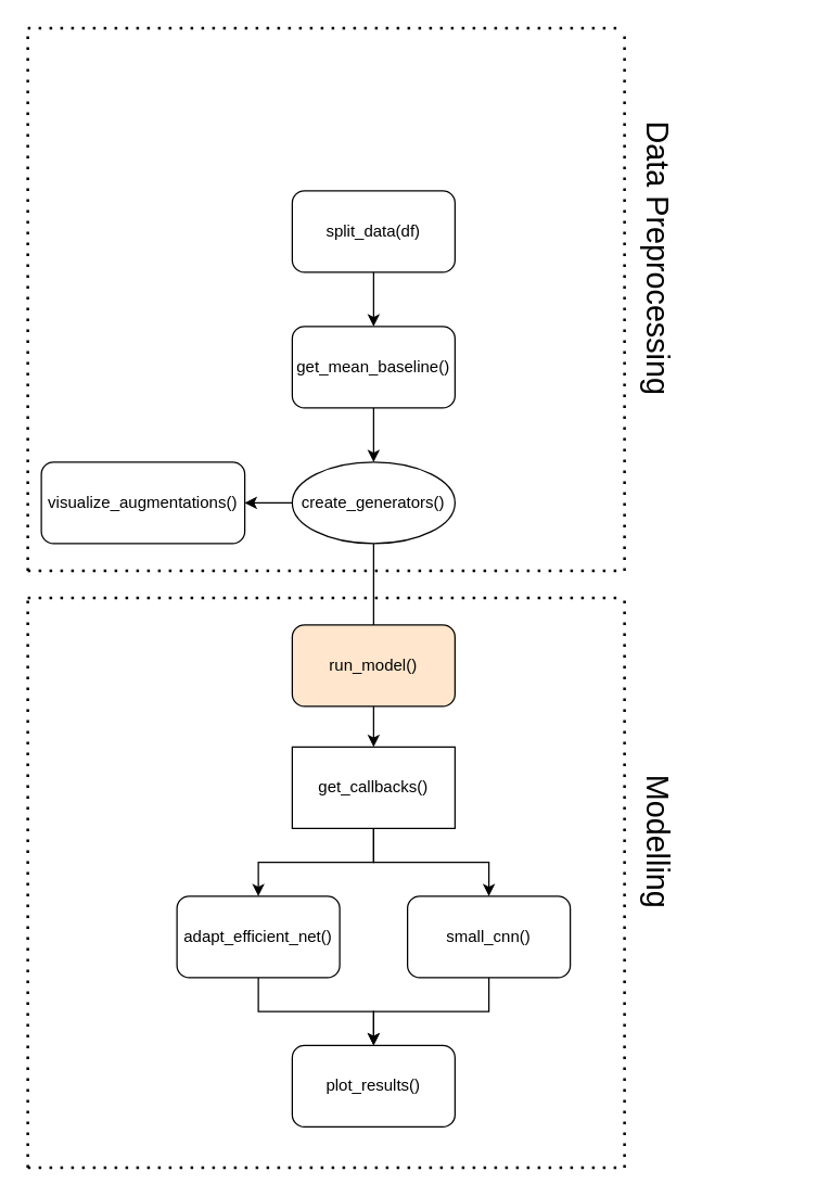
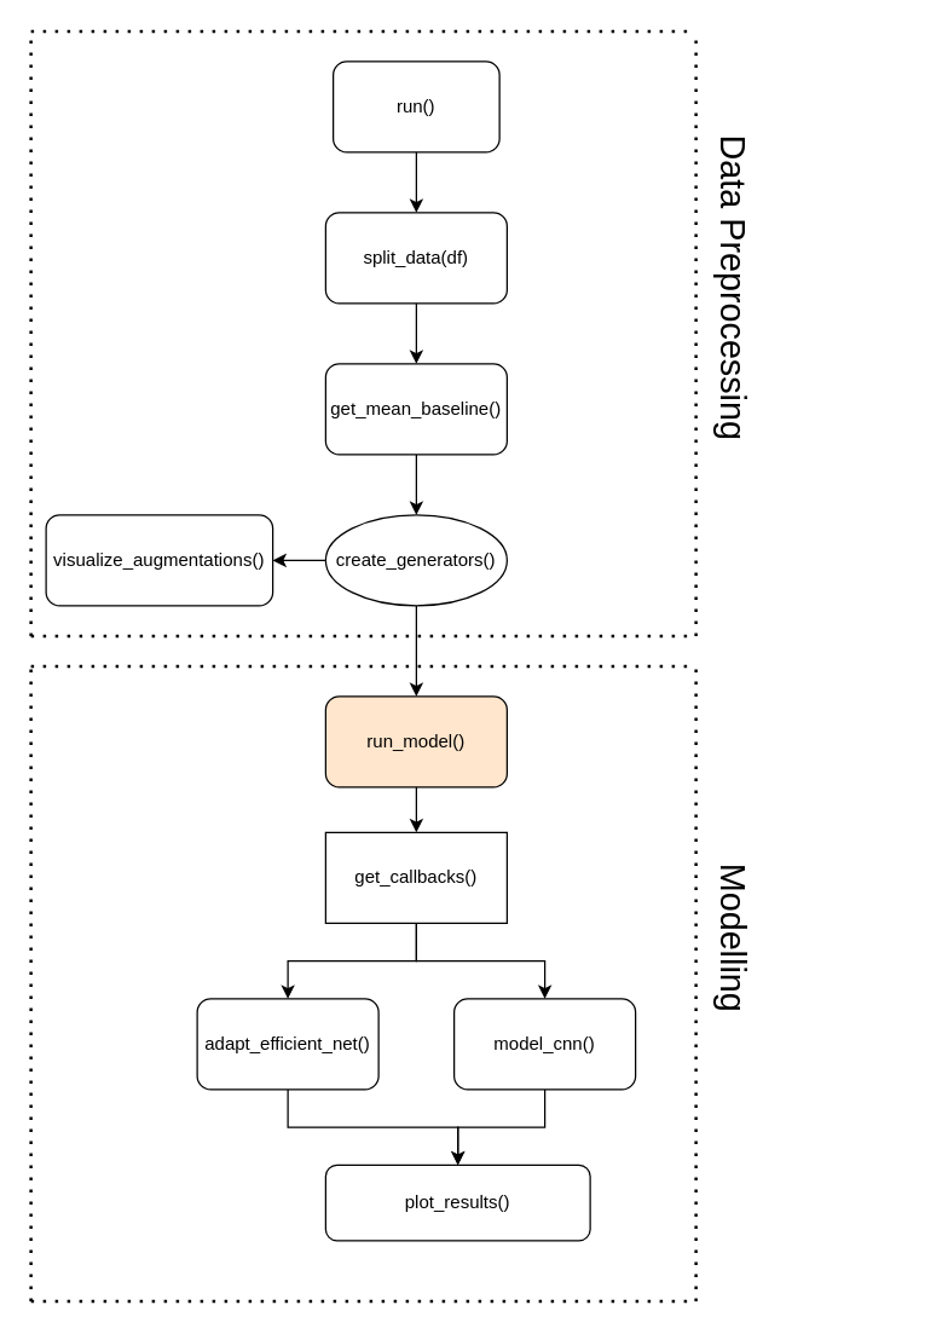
  <mxCell id="0" />
  <mxCell id="1" parent="0" />
+ <mxCell id="2" style="edgeStyle=orthogonalEdgeStyle;rounded=0;orthogonalLoop=1;jettySize=auto;html=1;fontSize=23;" edge="1" parent="1" source="3" target="5"><mxGeometry relative="1" as="geometry" /></mxCell>
+ <mxCell id="3" value="run()" style="rounded=1;whiteSpace=wrap;html=1;" vertex="1" parent="1"><mxGeometry x="220" y="40" width="110" height="60" as="geometry" /></mxCell>
  <mxCell id="4" style="edgeStyle=orthogonalEdgeStyle;rounded=0;orthogonalLoop=1;jettySize=auto;html=1;fontSize=23;" edge="1" parent="1" source="5" target="7"><mxGeometry relative="1" as="geometry" /></mxCell>
  <mxCell id="5" value="split_data(df)" style="rounded=1;whiteSpace=wrap;html=1;" vertex="1" parent="1"><mxGeometry x="215" y="140" width="120" height="60" as="geometry" /></mxCell>
  <mxCell id="6" style="edgeStyle=orthogonalEdgeStyle;rounded=0;orthogonalLoop=1;jettySize=auto;html=1;fontSize=23;" edge="1" parent="1" source="7" target="10"><mxGeometry relative="1" as="geometry" /></mxCell>
  <mxCell id="7" value="get_mean_baseline()" style="rounded=1;whiteSpace=wrap;html=1;" vertex="1" parent="1"><mxGeometry x="215" y="240" width="120" height="60" as="geometry" /></mxCell>
  <mxCell id="8" style="edgeStyle=orthogonalEdgeStyle;rounded=0;orthogonalLoop=1;jettySize=auto;html=1;fontSize=23;" edge="1" parent="1" source="10" target="11"><mxGeometry relative="1" as="geometry" /></mxCell>
- <mxCell id="9" style="edgeStyle=orthogonalEdgeStyle;rounded=0;orthogonalLoop=1;jettySize=auto;html=1;fontSize=23;endArrow=none;" edge="1" parent="1" source="10" target="13"><mxGeometry relative="1" as="geometry" /></mxCell>
+ <mxCell id="9" style="edgeStyle=orthogonalEdgeStyle;rounded=0;orthogonalLoop=1;jettySize=auto;html=1;fontSize=23;" edge="1" parent="1" source="10" target="13"><mxGeometry relative="1" as="geometry" /></mxCell>
  <mxCell id="10" value="create_generators()" style="ellipse;whiteSpace=wrap;html=1;" vertex="1" parent="1"><mxGeometry x="215" y="340" width="120" height="60" as="geometry" /></mxCell>
  <mxCell id="11" value="visualize_augmentations()" style="rounded=1;whiteSpace=wrap;html=1;" vertex="1" parent="1"><mxGeometry x="30" y="340" width="150" height="60" as="geometry" /></mxCell>
  <mxCell id="12" style="edgeStyle=orthogonalEdgeStyle;rounded=0;orthogonalLoop=1;jettySize=auto;html=1;fontSize=23;" edge="1" parent="1" source="13" target="19"><mxGeometry relative="1" as="geometry" /></mxCell>
  <mxCell id="13" value="run_model()" style="rounded=1;whiteSpace=wrap;html=1;fillColor=#ffe6cc;" vertex="1" parent="1"><mxGeometry x="215" y="460" width="120" height="60" as="geometry" /></mxCell>
- <mxCell id="14" value="plot_results()" style="rounded=1;whiteSpace=wrap;html=1;" vertex="1" parent="1"><mxGeometry x="215" y="770" width="120" height="60" as="geometry" /></mxCell>
+ <mxCell id="14" value="plot_results()" style="rounded=1;whiteSpace=wrap;html=1;" vertex="1" parent="1"><mxGeometry x="215" y="770" width="175" height="50" as="geometry" /></mxCell>
  <mxCell id="15" style="edgeStyle=orthogonalEdgeStyle;rounded=0;orthogonalLoop=1;jettySize=auto;html=1;fontSize=23;" edge="1" parent="1" source="16" target="14"><mxGeometry relative="1" as="geometry" /></mxCell>
  <mxCell id="16" value="adapt_efficient_net()" style="rounded=1;whiteSpace=wrap;html=1;" vertex="1" parent="1"><mxGeometry x="130" y="660" width="120" height="60" as="geometry" /></mxCell>
  <mxCell id="17" style="edgeStyle=orthogonalEdgeStyle;rounded=0;orthogonalLoop=1;jettySize=auto;html=1;fontSize=23;" edge="1" parent="1" source="19" target="16"><mxGeometry relative="1" as="geometry" /></mxCell>
  <mxCell id="18" style="edgeStyle=orthogonalEdgeStyle;rounded=0;orthogonalLoop=1;jettySize=auto;html=1;fontSize=23;" edge="1" parent="1" source="19" target="21"><mxGeometry relative="1" as="geometry" /></mxCell>
  <mxCell id="19" value="get_callbacks()" style="whiteSpace=wrap;html=1;rounded=0;" vertex="1" parent="1"><mxGeometry x="215" y="550" width="120" height="60" as="geometry" /></mxCell>
  <mxCell id="20" style="edgeStyle=orthogonalEdgeStyle;rounded=0;orthogonalLoop=1;jettySize=auto;html=1;fontSize=23;" edge="1" parent="1" source="21" target="14"><mxGeometry relative="1" as="geometry" /></mxCell>
- <mxCell id="21" value="&lt;span style=&quot;font-weight: normal&quot;&gt;small_cnn()&lt;/span&gt;" style="rounded=1;whiteSpace=wrap;html=1;fontStyle=1" vertex="1" parent="1"><mxGeometry x="300" y="660" width="120" height="60" as="geometry" /></mxCell>
+ <mxCell id="21" value="&lt;span style=&quot;font-weight: normal&quot;&gt;model_cnn()&lt;/span&gt;" style="rounded=1;whiteSpace=wrap;html=1;fontStyle=1" vertex="1" parent="1"><mxGeometry x="300" y="660" width="120" height="60" as="geometry" /></mxCell>
  <mxCell id="22" value="" style="endArrow=none;dashed=1;html=1;dashPattern=1 3;strokeWidth=2;" edge="1" parent="1"><mxGeometry width="50" height="50" relative="1" as="geometry"><mxPoint x="460" y="420" as="sourcePoint" /><mxPoint x="460" y="20" as="targetPoint" /></mxGeometry></mxCell>
  <mxCell id="23" value="" style="endArrow=none;dashed=1;html=1;dashPattern=1 3;strokeWidth=2;" edge="1" parent="1"><mxGeometry width="50" height="50" relative="1" as="geometry"><mxPoint x="20" y="20" as="sourcePoint" /><mxPoint x="460" y="20" as="targetPoint" /></mxGeometry></mxCell>
  <mxCell id="24" value="" style="endArrow=none;dashed=1;html=1;dashPattern=1 3;strokeWidth=2;" edge="1" parent="1"><mxGeometry width="50" height="50" relative="1" as="geometry"><mxPoint x="20" y="420" as="sourcePoint" /><mxPoint x="460" y="420" as="targetPoint" /></mxGeometry></mxCell>
  <mxCell id="25" value="" style="endArrow=none;dashed=1;html=1;dashPattern=1 3;strokeWidth=2;" edge="1" parent="1"><mxGeometry width="50" height="50" relative="1" as="geometry"><mxPoint x="20" y="420" as="sourcePoint" /><mxPoint x="20" y="20" as="targetPoint" /></mxGeometry></mxCell>
  <mxCell id="26" value="" style="endArrow=none;dashed=1;html=1;dashPattern=1 3;strokeWidth=2;" edge="1" parent="1"><mxGeometry width="50" height="50" relative="1" as="geometry"><mxPoint x="460" y="860" as="sourcePoint" /><mxPoint x="460" y="440" as="targetPoint" /></mxGeometry></mxCell>
  <mxCell id="27" value="" style="endArrow=none;dashed=1;html=1;dashPattern=1 3;strokeWidth=2;" edge="1" parent="1"><mxGeometry width="50" height="50" relative="1" as="geometry"><mxPoint x="20" y="860" as="sourcePoint" /><mxPoint x="20" y="440" as="targetPoint" /></mxGeometry></mxCell>
  <mxCell id="28" value="" style="endArrow=none;dashed=1;html=1;dashPattern=1 3;strokeWidth=2;" edge="1" parent="1"><mxGeometry width="50" height="50" relative="1" as="geometry"><mxPoint x="20" y="440" as="sourcePoint" /><mxPoint x="460" y="440" as="targetPoint" /></mxGeometry></mxCell>
  <mxCell id="29" value="" style="endArrow=none;dashed=1;html=1;dashPattern=1 3;strokeWidth=2;" edge="1" parent="1"><mxGeometry width="50" height="50" relative="1" as="geometry"><mxPoint x="20" y="860" as="sourcePoint" /><mxPoint x="460" y="860" as="targetPoint" /></mxGeometry></mxCell>
  <mxCell id="30" value="Data Preprocessing" style="text;html=1;strokeColor=none;fillColor=none;align=center;verticalAlign=middle;whiteSpace=wrap;rounded=0;rotation=90;fontSize=23;" vertex="1" parent="1"><mxGeometry x="380" y="180" width="210" height="20" as="geometry" /></mxCell>
  <mxCell id="31" value="Modelling" style="text;html=1;strokeColor=none;fillColor=none;align=center;verticalAlign=middle;whiteSpace=wrap;rounded=0;rotation=90;fontSize=23;" vertex="1" parent="1"><mxGeometry x="380" y="610" width="210" height="20" as="geometry" /></mxCell>
